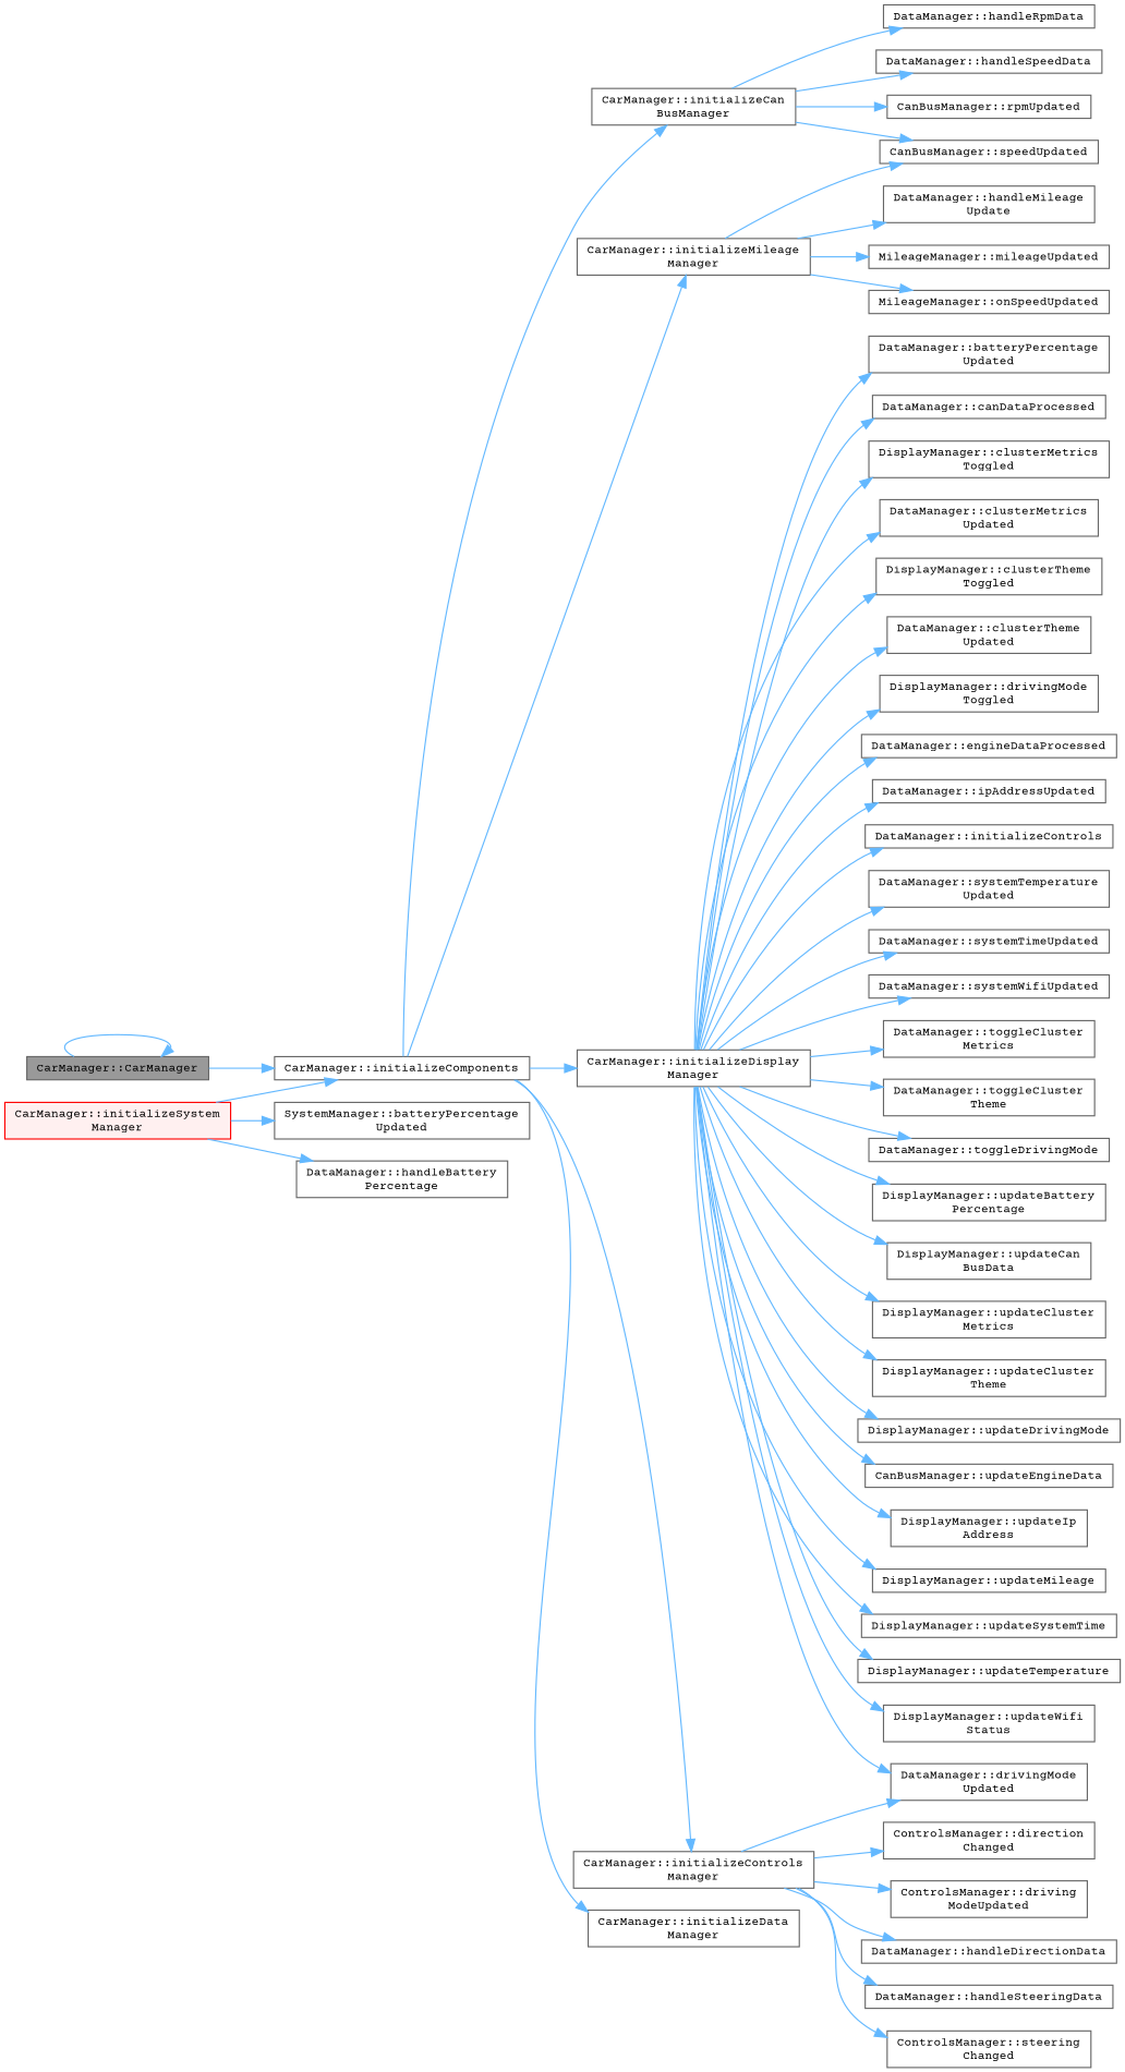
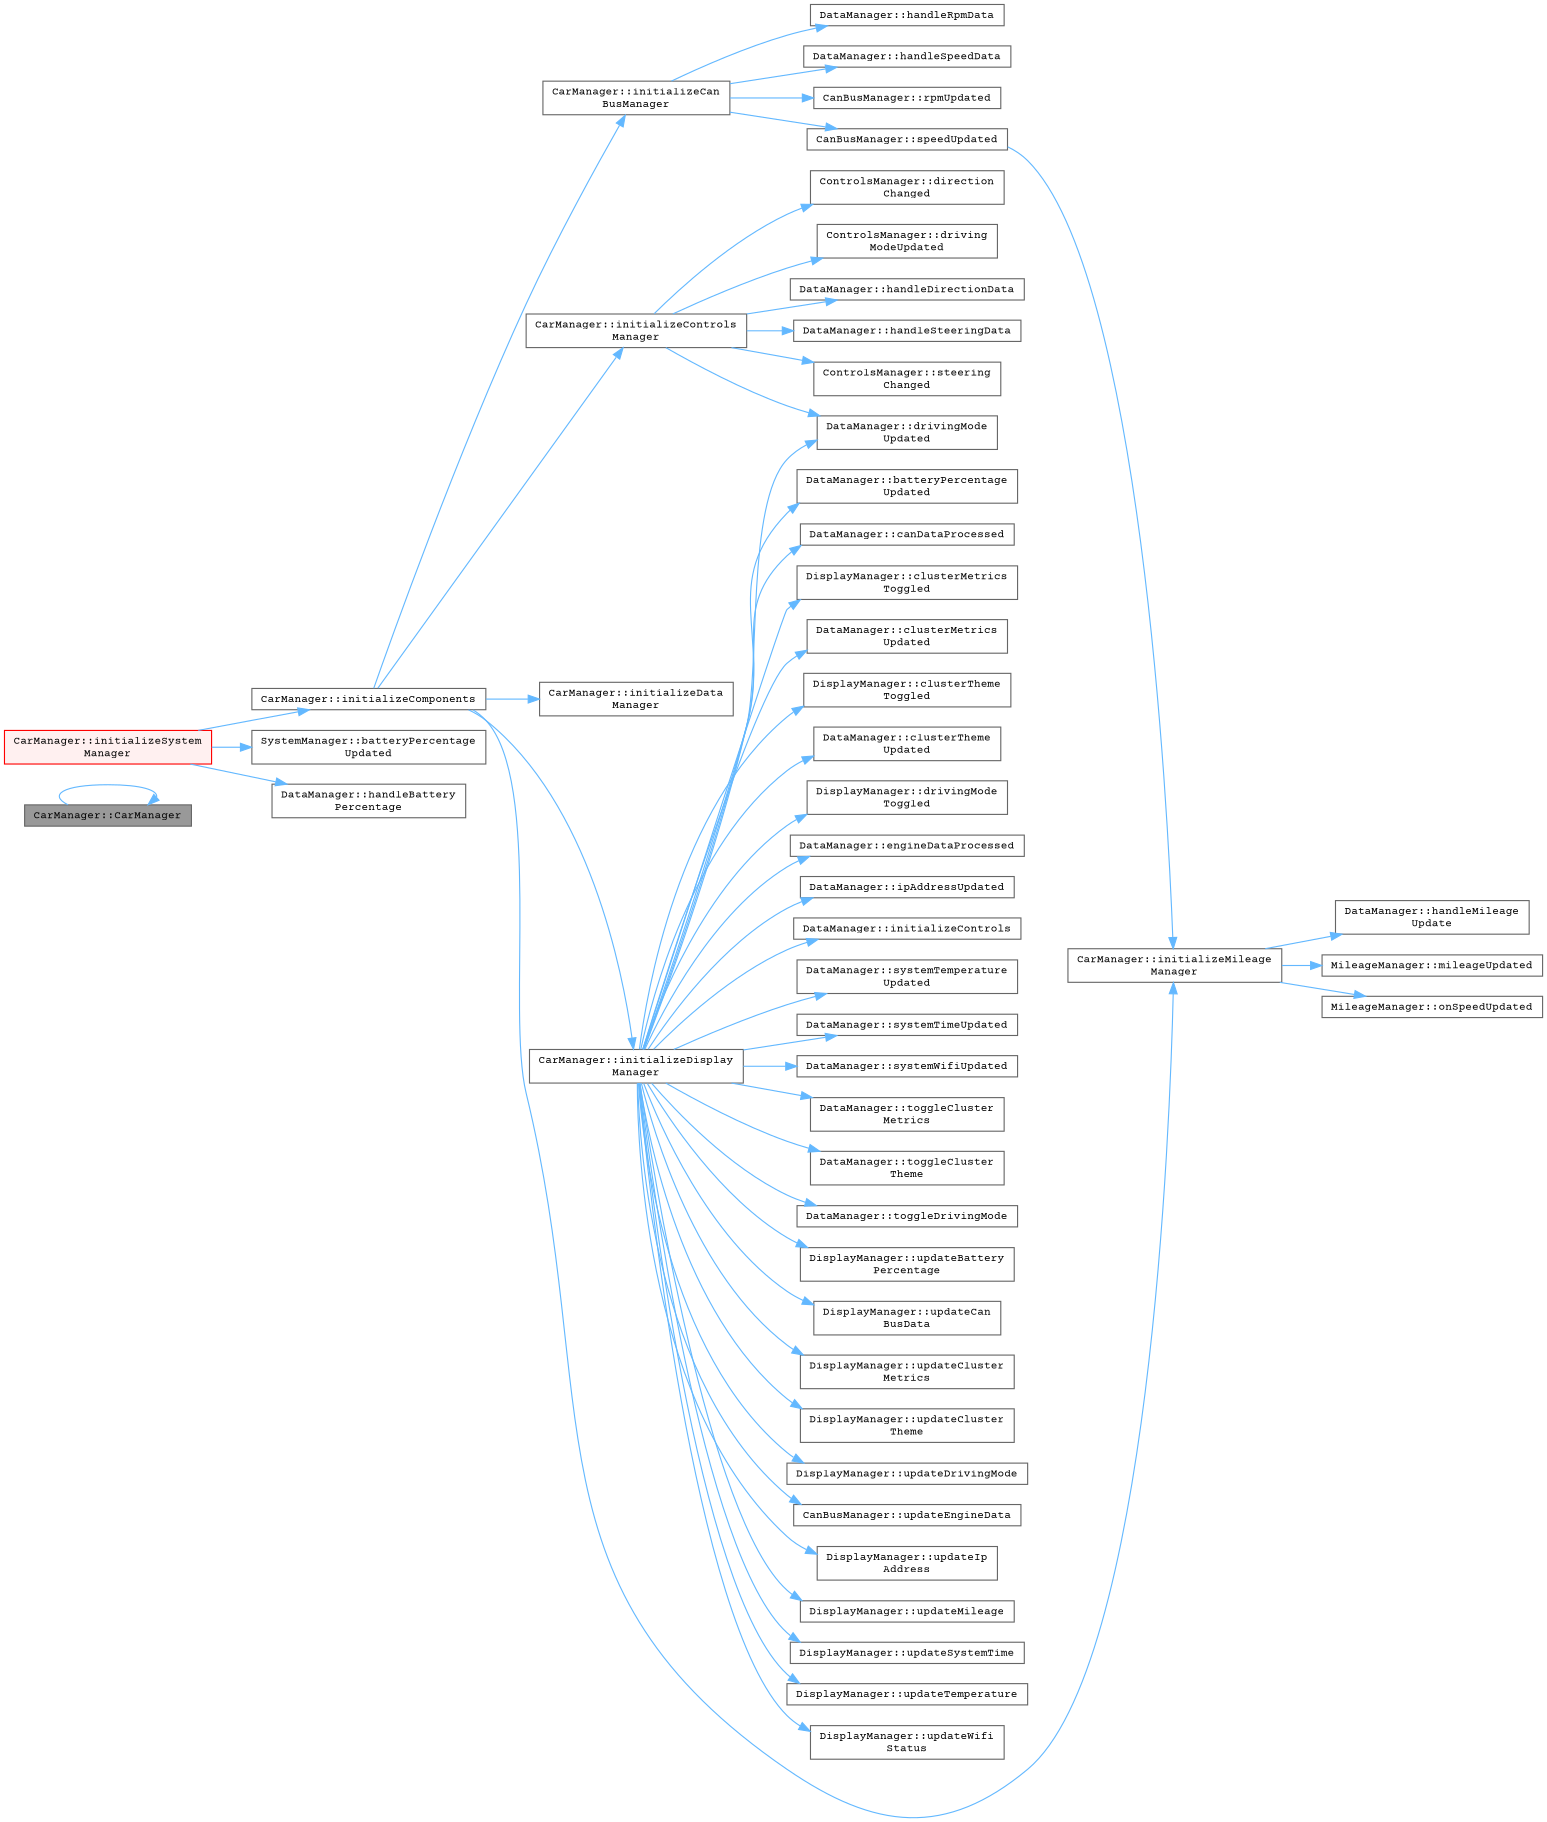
  digraph {
    fontname="Courier Prime"
    rankdir=LR
    node [color=grey40 fillcolor=white fontname="Courier Prime" fontsize=10 shape=box style=filled]
    edge [color=steelblue1 fontname="Courier Prime" fontsize=10 labelfontname=Helvetica labelfontsize=10 style=solid]
    n1 [color=gray40 fillcolor=grey60 fontcolor=black height=0.2 label="CarManager::CarManager" width=0.4]
    n2 [height=0.2 label="CarManager::initializeComponents" width=0.4]
    n3 [height=0.2 label="CarManager::initializeCan\lBusManager" width=0.4]
    n4 [height=0.2 label="CarManager::initializeControls\lManager" width=0.4]
    n5 [height=0.2 label="CarManager::initializeData\lManager" width=0.4]
    n6 [height=0.2 label="CarManager::initializeDisplay\lManager" width=0.4]
    n7 [height=0.2 label="CarManager::initializeMileage\lManager" width=0.4]
    n8 [height=0.2 label="DataManager::handleRpmData" width=0.4]
    n9 [height=0.2 label="DataManager::handleSpeedData" width=0.4]
    n10 [height=0.2 label="CanBusManager::rpmUpdated" width=0.4]
    n11 [height=0.2 label="CanBusManager::speedUpdated" width=0.4]
    n12 [height=0.2 label="ControlsManager::direction\lChanged" width=0.4]
    n13 [height=0.2 label="ControlsManager::driving\lModeUpdated" width=0.4]
    n14 [height=0.2 label="DataManager::drivingMode\lUpdated" width=0.4]
    n15 [height=0.2 label="DataManager::handleDirectionData" width=0.4]
    n16 [height=0.2 label="DataManager::handleSteeringData" width=0.4]
    n17 [height=0.2 label="ControlsManager::steering\lChanged" width=0.4]
    n18 [height=0.2 label="DataManager::batteryPercentage\lUpdated" width=0.4]
    n19 [height=0.2 label="DataManager::canDataProcessed" width=0.4]
    n20 [height=0.2 label="DisplayManager::clusterMetrics\lToggled" width=0.4]
    n21 [height=0.2 label="DataManager::clusterMetrics\lUpdated" width=0.4]
    n22 [height=0.2 label="DisplayManager::clusterTheme\lToggled" width=0.4]
    n23 [height=0.2 label="DataManager::clusterTheme\lUpdated" width=0.4]
    n24 [height=0.2 label="DisplayManager::drivingMode\lToggled" width=0.4]
    n25 [height=0.2 label="DataManager::engineDataProcessed" width=0.4]
    n26 [height=0.2 label="DataManager::ipAddressUpdated" width=0.4]
    n27 [height=0.2 label="DataManager::initializeControls" width=0.4]
    n28 [height=0.2 label="DataManager::systemTemperature\lUpdated" width=0.4]
    n29 [height=0.2 label="DataManager::systemTimeUpdated" width=0.4]
    n30 [height=0.2 label="DataManager::systemWifiUpdated" width=0.4]
    n31 [height=0.2 label="DataManager::toggleCluster\lMetrics" width=0.4]
    n32 [height=0.2 label="DataManager::toggleCluster\lTheme" width=0.4]
    n33 [height=0.2 label="DataManager::toggleDrivingMode" width=0.4]
    n34 [height=0.2 label="DisplayManager::updateBattery\lPercentage" width=0.4]
    n35 [height=0.2 label="DisplayManager::updateCan\lBusData" width=0.4]
    n36 [height=0.2 label="DisplayManager::updateCluster\lMetrics" width=0.4]
    n37 [height=0.2 label="DisplayManager::updateCluster\lTheme" width=0.4]
    n38 [height=0.2 label="DisplayManager::updateDrivingMode" width=0.4]
    n39 [height=0.2 label="CanBusManager::updateEngineData" width=0.4]
    n40 [height=0.2 label="DisplayManager::updateIp\lAddress" width=0.4]
    n41 [height=0.2 label="DisplayManager::updateMileage" width=0.4]
    n42 [height=0.2 label="DisplayManager::updateSystemTime" width=0.4]
    n43 [height=0.2 label="DisplayManager::updateTemperature" width=0.4]
    n44 [height=0.2 label="DisplayManager::updateWifi\lStatus" width=0.4]
    n45 [height=0.2 label="DataManager::handleMileage\lUpdate" width=0.4]
    n46 [height=0.2 label="MileageManager::mileageUpdated" width=0.4]
    n47 [height=0.2 label="MileageManager::onSpeedUpdated" width=0.4]
    n48 [color=red fillcolor="#FFF0F0" height=0.2 label="CarManager::initializeSystem\lManager" width=0.4]
    n49 [height=0.2 label="SystemManager::batteryPercentage\lUpdated" width=0.4]
    n50 [height=0.2 label="DataManager::handleBattery\lPercentage" width=0.4]
    n1 -> n1
-   n1 -> n2
    n2 -> n3
    n2 -> n4
    n2 -> n5
    n2 -> n6
    n2 -> n7
    n3 -> n8
    n3 -> n9
    n3 -> n10
    n3 -> n11
    n4 -> n12
    n4 -> n13
    n4 -> n14
    n4 -> n15
    n4 -> n16
    n4 -> n17
    n6 -> n14
    n6 -> n18
    n6 -> n19
    n6 -> n20
    n6 -> n21
    n6 -> n22
    n6 -> n23
    n6 -> n24
    n6 -> n25
    n6 -> n26
    n6 -> n27
    n6 -> n28
    n6 -> n29
    n6 -> n30
    n6 -> n31
    n6 -> n32
    n6 -> n33
    n6 -> n34
    n6 -> n35
    n6 -> n36
    n6 -> n37
    n6 -> n38
    n6 -> n39
    n6 -> n40
    n6 -> n41
    n6 -> n42
    n6 -> n43
    n6 -> n44
-   n7 -> n11
+   n11 -> n7
    n7 -> n45
    n7 -> n46
    n7 -> n47
    n48 -> n2
    n48 -> n49
    n48 -> n50
  }
